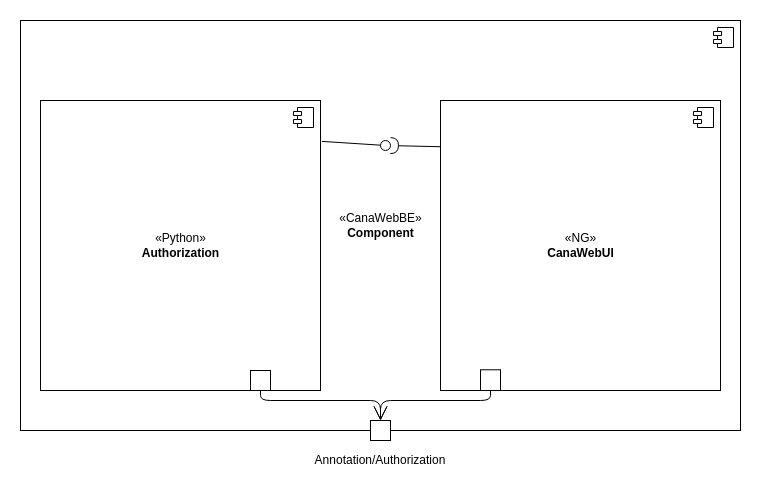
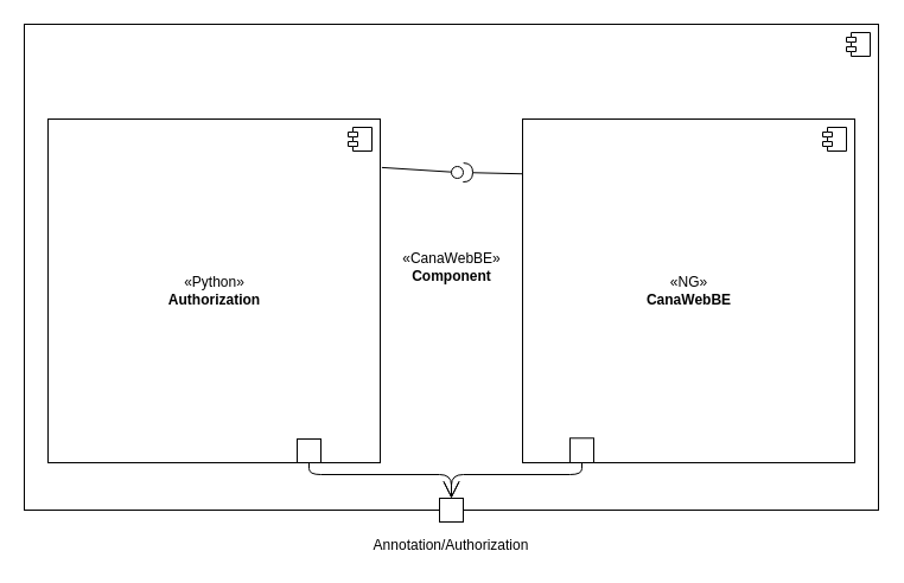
  <mxCell id="0" />
  <mxCell id="1" parent="0" />
  <mxCell id="2" value="&amp;laquo;CanaWebBE&amp;raquo;&lt;br/&gt;&lt;b&gt;Component&lt;/b&gt;" style="html=1;" vertex="1" parent="1"><mxGeometry x="20" y="20" width="720" height="410" as="geometry" /></mxCell>
  <mxCell id="3" value="" style="shape=component;jettyWidth=8;jettyHeight=4;" vertex="1" parent="2"><mxGeometry x="1" width="20" height="20" relative="1" as="geometry"><mxPoint x="-27" y="7" as="offset" /></mxGeometry></mxCell>
  <mxCell id="4" value="" style="ellipse;whiteSpace=wrap;html=1;fontFamily=Helvetica;fontSize=12;fontColor=#000000;align=center;strokeColor=#000000;fillColor=#ffffff;points=[];aspect=fixed;resizable=0;" vertex="1" parent="2"><mxGeometry x="360.0" y="120" width="10" height="10" as="geometry" /></mxCell>
  <mxCell id="5" value="" style="rounded=0;orthogonalLoop=1;jettySize=auto;html=1;endArrow=halfCircle;endFill=0;endSize=6;strokeWidth=1;exitX=-0.006;exitY=0.143;exitDx=0;exitDy=0;exitPerimeter=0;" edge="1" parent="2" target="4"><mxGeometry relative="1" as="geometry"><mxPoint x="430.272" y="126.47" as="sourcePoint" /><mxPoint x="370.286" y="125" as="targetPoint" /></mxGeometry></mxCell>
- <mxCell id="6" value="«NG»&lt;br&gt;&lt;b&gt;CanaWebUI&lt;/b&gt;" style="html=1;" vertex="1" parent="1"><mxGeometry x="440" y="100" width="280" height="290" as="geometry" /></mxCell>
+ <mxCell id="6" value="«NG»&lt;br&gt;&lt;b&gt;CanaWebBE&lt;/b&gt;" style="html=1;" vertex="1" parent="1"><mxGeometry x="440" y="100" width="280" height="290" as="geometry" /></mxCell>
  <mxCell id="7" value="" style="shape=component;jettyWidth=8;jettyHeight=4;" vertex="1" parent="6"><mxGeometry x="1" width="20" height="20" relative="1" as="geometry"><mxPoint x="-27" y="7" as="offset" /></mxGeometry></mxCell>
  <mxCell id="8" value="" style="html=1;" vertex="1" parent="6"><mxGeometry x="40" y="269.286" width="20" height="20.714" as="geometry" /></mxCell>
  <mxCell id="9" value="«Python»&lt;br&gt;&lt;b&gt;Authorization&lt;/b&gt;" style="html=1;" vertex="1" parent="1"><mxGeometry x="40" y="100" width="280" height="290" as="geometry" /></mxCell>
  <mxCell id="10" value="" style="shape=component;jettyWidth=8;jettyHeight=4;" vertex="1" parent="9"><mxGeometry x="1" width="20" height="20" relative="1" as="geometry"><mxPoint x="-27" y="7" as="offset" /></mxGeometry></mxCell>
  <mxCell id="11" value="" style="html=1;" vertex="1" parent="9"><mxGeometry x="210" y="270" width="20" height="20" as="geometry" /></mxCell>
  <mxCell id="12" value="" style="rounded=0;orthogonalLoop=1;jettySize=auto;html=1;endArrow=none;endFill=0;exitX=1.005;exitY=0.141;exitDx=0;exitDy=0;exitPerimeter=0;" edge="1" target="4" parent="1" source="9"><mxGeometry relative="1" as="geometry"><mxPoint x="340" y="135" as="sourcePoint" /></mxGeometry></mxCell>
  <mxCell id="13" value="" style="html=1;" vertex="1" parent="1"><mxGeometry x="370" y="420" width="20" height="20" as="geometry" /></mxCell>
  <mxCell id="14" value="" style="endArrow=open;endFill=1;endSize=12;html=1;entryX=0.5;entryY=0;entryDx=0;entryDy=0;" edge="1" parent="1" source="11" target="13"><mxGeometry width="160" relative="1" as="geometry"><mxPoint x="40" y="460" as="sourcePoint" /><mxPoint x="200" y="460" as="targetPoint" /><Array as="points"><mxPoint x="260" y="400" /><mxPoint x="380" y="400" /></Array></mxGeometry></mxCell>
  <mxCell id="15" value="" style="endArrow=open;endFill=1;endSize=12;html=1;entryX=0.5;entryY=0;entryDx=0;entryDy=0;exitX=0.5;exitY=1;exitDx=0;exitDy=0;" edge="1" parent="1" source="8" target="13"><mxGeometry width="160" relative="1" as="geometry"><mxPoint x="270" y="520" as="sourcePoint" /><mxPoint x="430" y="520" as="targetPoint" /><Array as="points"><mxPoint x="490" y="390" /><mxPoint x="490" y="400" /><mxPoint x="380" y="400" /></Array></mxGeometry></mxCell>
  <mxCell id="16" value="Annotation/Authorization" style="text;html=1;strokeColor=none;fillColor=none;align=center;verticalAlign=middle;whiteSpace=wrap;rounded=0;" vertex="1" parent="1"><mxGeometry x="295" y="450" width="170" height="20" as="geometry" /></mxCell>
